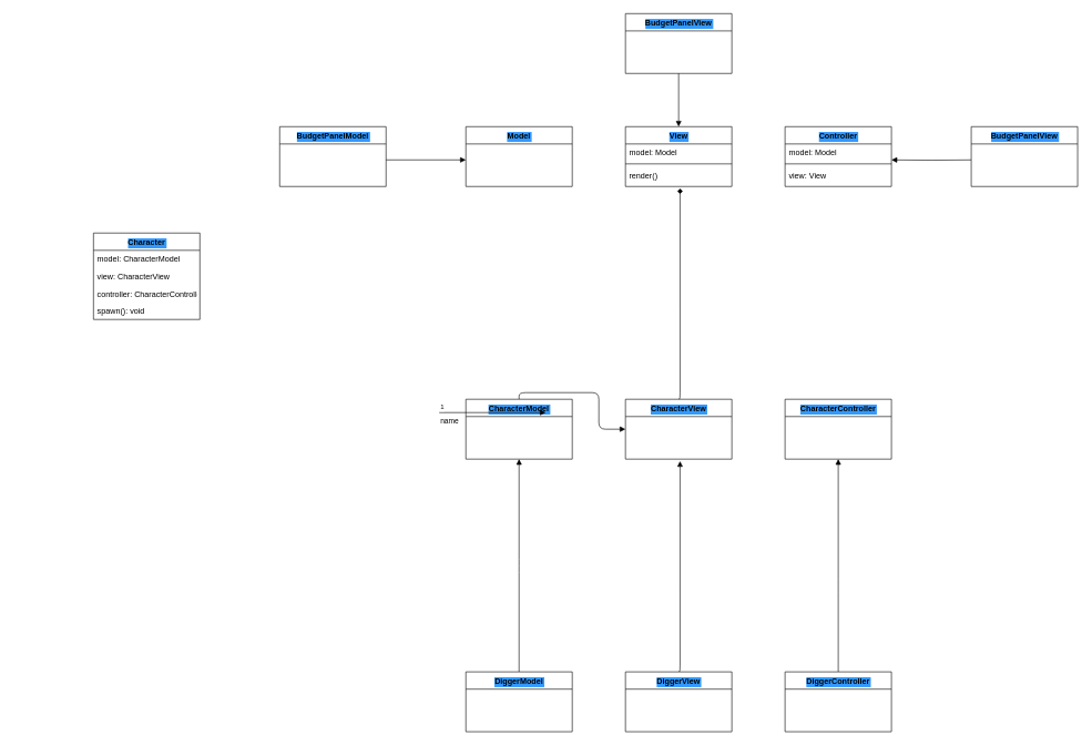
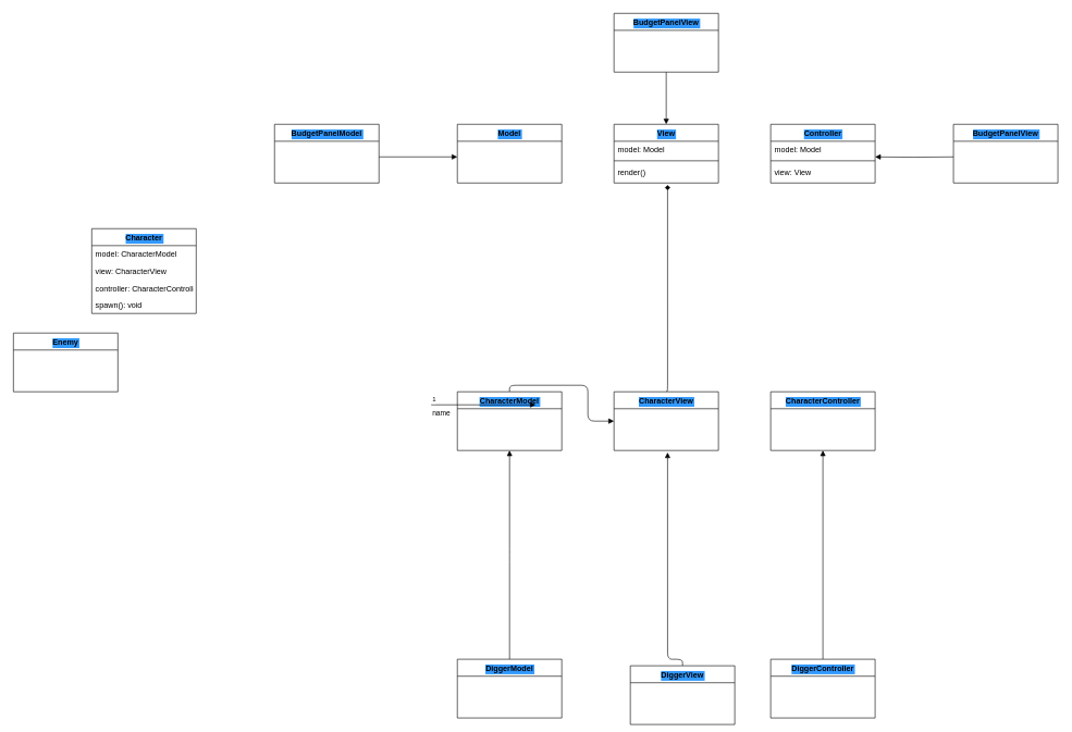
  <mxCell id="0" />
  <mxCell id="1" parent="0" />
  <mxCell id="2" value="Controller" style="swimlane;fontStyle=1;align=center;verticalAlign=top;childLayout=stackLayout;horizontal=1;startSize=26;horizontalStack=0;resizeParent=1;resizeParentMax=0;resizeLast=0;collapsible=1;marginBottom=0;labelBackgroundColor=#3399FF;" vertex="1" parent="1"><mxGeometry x="1180" y="190" width="160" height="90" as="geometry" /></mxCell>
  <mxCell id="3" value="model: Model" style="text;strokeColor=none;fillColor=none;align=left;verticalAlign=top;spacingLeft=4;spacingRight=4;overflow=hidden;rotatable=0;points=[[0,0.5],[1,0.5]];portConstraint=eastwest;" vertex="1" parent="2"><mxGeometry y="26" width="160" height="26" as="geometry" /></mxCell>
  <mxCell id="4" value="" style="line;strokeWidth=1;fillColor=none;align=left;verticalAlign=middle;spacingTop=-1;spacingLeft=3;spacingRight=3;rotatable=0;labelPosition=right;points=[];portConstraint=eastwest;" vertex="1" parent="2"><mxGeometry y="52" width="160" height="8" as="geometry" /></mxCell>
  <mxCell id="5" value="view: View" style="text;strokeColor=none;fillColor=none;align=left;verticalAlign=top;spacingLeft=4;spacingRight=4;overflow=hidden;rotatable=0;points=[[0,0.5],[1,0.5]];portConstraint=eastwest;" vertex="1" parent="2"><mxGeometry y="60" width="160" height="30" as="geometry" /></mxCell>
  <mxCell id="6" value="View" style="swimlane;fontStyle=1;align=center;verticalAlign=top;childLayout=stackLayout;horizontal=1;startSize=26;horizontalStack=0;resizeParent=1;resizeParentMax=0;resizeLast=0;collapsible=1;marginBottom=0;labelBackgroundColor=#3399FF;" vertex="1" parent="1"><mxGeometry x="940" y="190" width="160" height="90" as="geometry" /></mxCell>
  <mxCell id="7" value="model: Model" style="text;strokeColor=none;fillColor=none;align=left;verticalAlign=top;spacingLeft=4;spacingRight=4;overflow=hidden;rotatable=0;points=[[0,0.5],[1,0.5]];portConstraint=eastwest;" vertex="1" parent="6"><mxGeometry y="26" width="160" height="26" as="geometry" /></mxCell>
  <mxCell id="8" value="" style="line;strokeWidth=1;fillColor=none;align=left;verticalAlign=middle;spacingTop=-1;spacingLeft=3;spacingRight=3;rotatable=0;labelPosition=right;points=[];portConstraint=eastwest;" vertex="1" parent="6"><mxGeometry y="52" width="160" height="8" as="geometry" /></mxCell>
  <mxCell id="9" value="render()" style="text;strokeColor=none;fillColor=none;align=left;verticalAlign=top;spacingLeft=4;spacingRight=4;overflow=hidden;rotatable=0;points=[[0,0.5],[1,0.5]];portConstraint=eastwest;" vertex="1" parent="6"><mxGeometry y="60" width="160" height="30" as="geometry" /></mxCell>
  <mxCell id="10" value="Model" style="swimlane;fontStyle=1;align=center;verticalAlign=top;childLayout=stackLayout;horizontal=1;startSize=26;horizontalStack=0;resizeParent=1;resizeParentMax=0;resizeLast=0;collapsible=1;marginBottom=0;labelBackgroundColor=#3399FF;" vertex="1" parent="1"><mxGeometry x="700" y="190" width="160" height="90" as="geometry" /></mxCell>
  <mxCell id="11" value="" style="endArrow=block;endFill=1;html=1;edgeStyle=orthogonalEdgeStyle;align=left;verticalAlign=top;exitX=0.5;exitY=0;exitDx=0;exitDy=0;" edge="1" parent="1" source="15" target="14"><mxGeometry x="-1" relative="1" as="geometry"><mxPoint x="990" y="420" as="sourcePoint" /><mxPoint x="1150" y="420" as="targetPoint" /></mxGeometry></mxCell>
  <mxCell id="12" value="" style="endArrow=diamond;endFill=1;html=1;edgeStyle=orthogonalEdgeStyle;align=left;verticalAlign=top;exitX=0.5;exitY=0;exitDx=0;exitDy=0;entryX=0.513;entryY=1.1;entryDx=0;entryDy=0;entryPerimeter=0;" edge="1" parent="1" source="14" target="9"><mxGeometry x="-1" relative="1" as="geometry"><mxPoint x="1230" y="420" as="sourcePoint" /><mxPoint x="1020" y="280" as="targetPoint" /><Array as="points"><mxPoint x="1022" y="600" /></Array></mxGeometry></mxCell>
  <mxCell id="13" value="CharacterController" style="swimlane;fontStyle=1;align=center;verticalAlign=top;childLayout=stackLayout;horizontal=1;startSize=26;horizontalStack=0;resizeParent=1;resizeParentMax=0;resizeLast=0;collapsible=1;marginBottom=0;labelBackgroundColor=#3399FF;" vertex="1" parent="1"><mxGeometry x="1180" y="600" width="160" height="90" as="geometry" /></mxCell>
  <mxCell id="14" value="CharacterView" style="swimlane;fontStyle=1;align=center;verticalAlign=top;childLayout=stackLayout;horizontal=1;startSize=26;horizontalStack=0;resizeParent=1;resizeParentMax=0;resizeLast=0;collapsible=1;marginBottom=0;labelBackgroundColor=#3399FF;" vertex="1" parent="1"><mxGeometry x="940" y="600" width="160" height="90" as="geometry" /></mxCell>
  <mxCell id="15" value="CharacterModel" style="swimlane;fontStyle=1;align=center;verticalAlign=top;childLayout=stackLayout;horizontal=1;startSize=26;horizontalStack=0;resizeParent=1;resizeParentMax=0;resizeLast=0;collapsible=1;marginBottom=0;labelBackgroundColor=#3399FF;" vertex="1" parent="1"><mxGeometry x="700" y="600" width="160" height="90" as="geometry" /></mxCell>
  <mxCell id="16" value="Character" style="swimlane;fontStyle=1;align=center;verticalAlign=top;childLayout=stackLayout;horizontal=1;startSize=26;horizontalStack=0;resizeParent=1;resizeParentMax=0;resizeLast=0;collapsible=1;marginBottom=0;labelBackgroundColor=#3399FF;" vertex="1" parent="1"><mxGeometry x="140" y="350" width="160" height="130" as="geometry" /></mxCell>
  <mxCell id="17" value="model: CharacterModel" style="text;strokeColor=none;fillColor=none;align=left;verticalAlign=top;spacingLeft=4;spacingRight=4;overflow=hidden;rotatable=0;points=[[0,0.5],[1,0.5]];portConstraint=eastwest;labelBackgroundColor=none;" vertex="1" parent="16"><mxGeometry y="26" width="160" height="26" as="geometry" /></mxCell>
  <mxCell id="18" value="view: CharacterView" style="text;strokeColor=none;fillColor=none;align=left;verticalAlign=top;spacingLeft=4;spacingRight=4;overflow=hidden;rotatable=0;points=[[0,0.5],[1,0.5]];portConstraint=eastwest;labelBackgroundColor=none;" vertex="1" parent="16"><mxGeometry y="52" width="160" height="26" as="geometry" /></mxCell>
  <mxCell id="19" value="controller: CharacterController" style="text;strokeColor=none;fillColor=none;align=left;verticalAlign=top;spacingLeft=4;spacingRight=4;overflow=hidden;rotatable=0;points=[[0,0.5],[1,0.5]];portConstraint=eastwest;labelBackgroundColor=none;" vertex="1" parent="16"><mxGeometry y="78" width="160" height="26" as="geometry" /></mxCell>
  <mxCell id="20" value="spawn(): void" style="text;strokeColor=none;fillColor=none;align=left;verticalAlign=top;spacingLeft=4;spacingRight=4;overflow=hidden;rotatable=0;points=[[0,0.5],[1,0.5]];portConstraint=eastwest;labelBackgroundColor=none;" vertex="1" parent="16"><mxGeometry y="104" width="160" height="26" as="geometry" /></mxCell>
+ <mxCell id="21" value="Enemy" style="swimlane;fontStyle=1;align=center;verticalAlign=top;childLayout=stackLayout;horizontal=1;startSize=26;horizontalStack=0;resizeParent=1;resizeParentMax=0;resizeLast=0;collapsible=1;marginBottom=0;labelBackgroundColor=#3399FF;" vertex="1" parent="1"><mxGeometry x="20" y="510" width="160" height="90" as="geometry" /></mxCell>
  <mxCell id="22" value="" style="endArrow=block;endFill=1;html=1;edgeStyle=orthogonalEdgeStyle;align=left;verticalAlign=top;exitX=0.5;exitY=0;exitDx=0;exitDy=0;entryX=0.5;entryY=1;entryDx=0;entryDy=0;" edge="1" source="26" parent="1"><mxGeometry x="-1" relative="1" as="geometry"><mxPoint x="990" y="830" as="sourcePoint" /><mxPoint x="780" y="690" as="targetPoint" /></mxGeometry></mxCell>
  <mxCell id="23" value="" style="endArrow=block;endFill=1;html=1;edgeStyle=orthogonalEdgeStyle;align=left;verticalAlign=top;exitX=0.5;exitY=0;exitDx=0;exitDy=0;entryX=0.513;entryY=1.1;entryDx=0;entryDy=0;entryPerimeter=0;" edge="1" source="27" parent="1"><mxGeometry x="-1" relative="1" as="geometry"><mxPoint x="1230" y="830" as="sourcePoint" /><mxPoint x="1022.08" y="693" as="targetPoint" /><Array as="points"><mxPoint x="1022" y="1010" /></Array></mxGeometry></mxCell>
  <mxCell id="24" value="" style="endArrow=block;endFill=1;html=1;edgeStyle=orthogonalEdgeStyle;align=left;verticalAlign=top;exitX=0.5;exitY=0;exitDx=0;exitDy=0;" edge="1" source="28" parent="1"><mxGeometry x="-1" relative="1" as="geometry"><mxPoint x="1470" y="830" as="sourcePoint" /><mxPoint x="1260" y="690" as="targetPoint" /><Array as="points"><mxPoint x="1260" y="880" /><mxPoint x="1260" y="880" /></Array></mxGeometry></mxCell>
  <mxCell id="25" value="BudgetPanelView" style="swimlane;fontStyle=1;align=center;verticalAlign=top;childLayout=stackLayout;horizontal=1;startSize=26;horizontalStack=0;resizeParent=1;resizeParentMax=0;resizeLast=0;collapsible=1;marginBottom=0;labelBackgroundColor=#3399FF;" vertex="1" parent="1"><mxGeometry x="940" y="20" width="160" height="90" as="geometry" /></mxCell>
  <mxCell id="26" value="DiggerModel" style="swimlane;fontStyle=1;align=center;verticalAlign=top;childLayout=stackLayout;horizontal=1;startSize=26;horizontalStack=0;resizeParent=1;resizeParentMax=0;resizeLast=0;collapsible=1;marginBottom=0;labelBackgroundColor=#3399FF;" vertex="1" parent="1"><mxGeometry x="700" y="1010" width="160" height="90" as="geometry" /></mxCell>
- <mxCell id="27" value="DiggerView" style="swimlane;fontStyle=1;align=center;verticalAlign=top;childLayout=stackLayout;horizontal=1;startSize=26;horizontalStack=0;resizeParent=1;resizeParentMax=0;resizeLast=0;collapsible=1;marginBottom=0;labelBackgroundColor=#3399FF;" vertex="1" parent="1"><mxGeometry x="940" y="1010" width="160" height="90" as="geometry" /></mxCell>
+ <mxCell id="27" value="DiggerView" style="swimlane;fontStyle=1;align=center;verticalAlign=top;childLayout=stackLayout;horizontal=1;startSize=26;horizontalStack=0;resizeParent=1;resizeParentMax=0;resizeLast=0;collapsible=1;marginBottom=0;labelBackgroundColor=#3399FF;" vertex="1" parent="1"><mxGeometry x="965" y="1020" width="160" height="90" as="geometry" /></mxCell>
  <mxCell id="28" value="DiggerController" style="swimlane;fontStyle=1;align=center;verticalAlign=top;childLayout=stackLayout;horizontal=1;startSize=26;horizontalStack=0;resizeParent=1;resizeParentMax=0;resizeLast=0;collapsible=1;marginBottom=0;labelBackgroundColor=#3399FF;" vertex="1" parent="1"><mxGeometry x="1180" y="1010" width="160" height="90" as="geometry" /></mxCell>
  <mxCell id="29" value="BudgetPanelModel" style="swimlane;fontStyle=1;align=center;verticalAlign=top;childLayout=stackLayout;horizontal=1;startSize=26;horizontalStack=0;resizeParent=1;resizeParentMax=0;resizeLast=0;collapsible=1;marginBottom=0;labelBackgroundColor=#3399FF;" vertex="1" parent="1"><mxGeometry x="420" y="190" width="160" height="90" as="geometry" /></mxCell>
  <mxCell id="30" value="name" style="endArrow=block;endFill=1;html=1;edgeStyle=orthogonalEdgeStyle;align=left;verticalAlign=top;" edge="1" parent="1"><mxGeometry x="-1" relative="1" as="geometry"><mxPoint x="660" y="620" as="sourcePoint" /><mxPoint x="820" y="620" as="targetPoint" /></mxGeometry></mxCell>
  <mxCell id="31" value="1" style="resizable=0;html=1;align=left;verticalAlign=bottom;labelBackgroundColor=#ffffff;fontSize=10;" connectable="0" vertex="1" parent="30"><mxGeometry x="-1" relative="1" as="geometry" /></mxCell>
  <mxCell id="32" value="" style="endArrow=block;endFill=1;html=1;edgeStyle=orthogonalEdgeStyle;align=left;verticalAlign=top;" edge="1" parent="1"><mxGeometry x="-1" relative="1" as="geometry"><mxPoint x="580" y="240" as="sourcePoint" /><mxPoint x="700" y="240" as="targetPoint" /></mxGeometry></mxCell>
  <mxCell id="33" value="" style="endArrow=block;endFill=1;html=1;edgeStyle=orthogonalEdgeStyle;align=left;verticalAlign=top;entryX=0.5;entryY=0;entryDx=0;entryDy=0;exitX=0.5;exitY=1;exitDx=0;exitDy=0;" edge="1" parent="1" source="25" target="6"><mxGeometry x="-1" relative="1" as="geometry"><mxPoint x="960" y="140" as="sourcePoint" /><mxPoint x="1080" y="140" as="targetPoint" /><Array as="points" /></mxGeometry></mxCell>
  <mxCell id="34" value="" style="endArrow=block;endFill=1;html=1;edgeStyle=orthogonalEdgeStyle;align=left;verticalAlign=top;entryX=1;entryY=0.923;entryDx=0;entryDy=0;entryPerimeter=0;" edge="1" parent="1" target="3"><mxGeometry x="-1" relative="1" as="geometry"><mxPoint x="1460" y="240" as="sourcePoint" /><mxPoint x="1540" y="360" as="targetPoint" /><Array as="points" /></mxGeometry></mxCell>
  <mxCell id="35" value="BudgetPanelView" style="swimlane;fontStyle=1;align=center;verticalAlign=top;childLayout=stackLayout;horizontal=1;startSize=26;horizontalStack=0;resizeParent=1;resizeParentMax=0;resizeLast=0;collapsible=1;marginBottom=0;labelBackgroundColor=#3399FF;" vertex="1" parent="1"><mxGeometry x="1460" y="190" width="160" height="90" as="geometry" /></mxCell>
